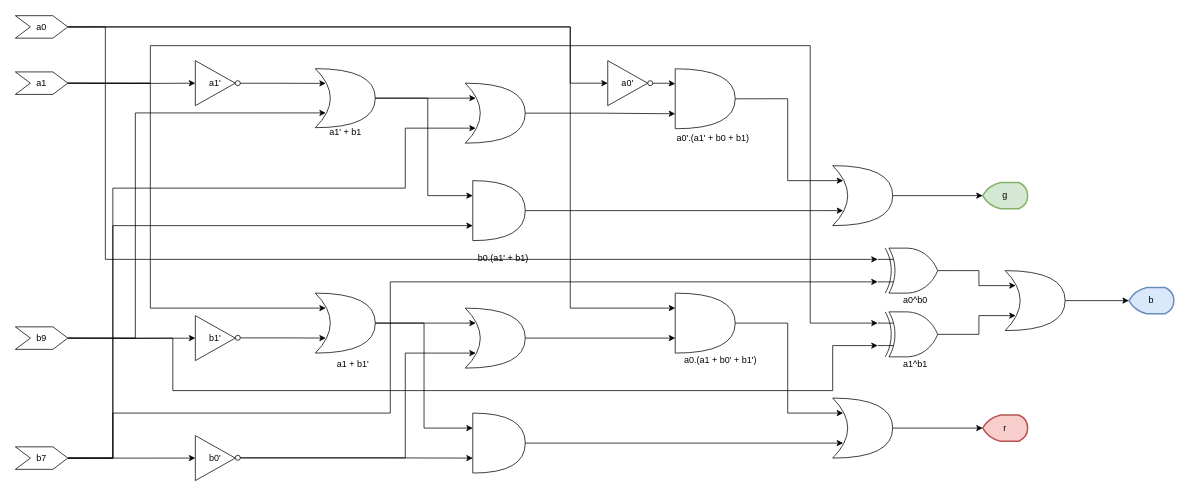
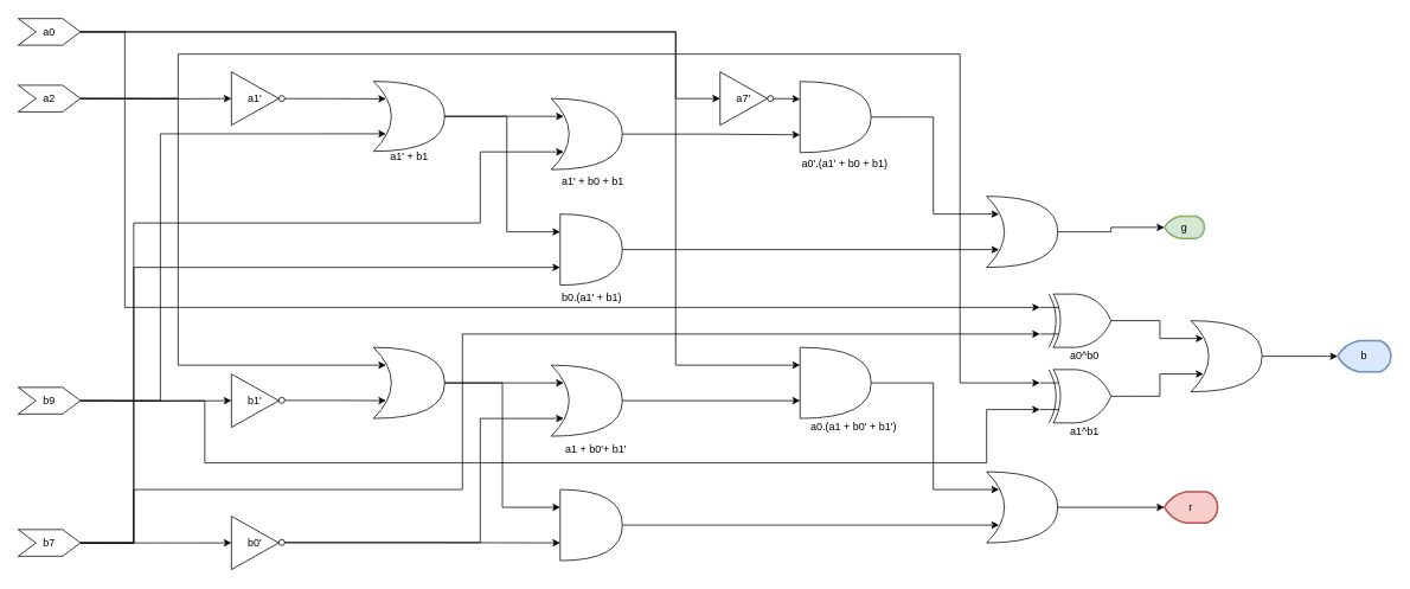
  <mxCell id="0" />
  <mxCell id="1" parent="0" />
  <mxCell id="2" style="edgeStyle=orthogonalEdgeStyle;rounded=0;orthogonalLoop=1;jettySize=auto;html=1;exitX=1;exitY=0.5;exitDx=0;exitDy=0;entryX=0;entryY=0.25;entryDx=0;entryDy=0;entryPerimeter=0;" parent="1" target="21" edge="1"><mxGeometry relative="1" as="geometry"><mxPoint x="860" y="410" as="targetPoint" /><Array as="points"><mxPoint x="760" y="35" /><mxPoint x="760" y="410" /></Array><mxPoint x="90" y="35" as="sourcePoint" /></mxGeometry></mxCell>
  <mxCell id="3" style="edgeStyle=orthogonalEdgeStyle;rounded=0;orthogonalLoop=1;jettySize=auto;html=1;exitX=1;exitY=0.5;exitDx=0;exitDy=0;entryX=0;entryY=0.5;entryDx=0;entryDy=0;" parent="1" target="47" edge="1"><mxGeometry relative="1" as="geometry"><Array as="points"><mxPoint x="760" y="35" /><mxPoint x="760" y="110" /></Array><mxPoint x="90" y="35" as="sourcePoint" /></mxGeometry></mxCell>
  <mxCell id="4" style="edgeStyle=orthogonalEdgeStyle;rounded=0;orthogonalLoop=1;jettySize=auto;html=1;entryX=0;entryY=0.5;entryDx=0;entryDy=0;strokeColor=#000000;" parent="1" target="11" edge="1"><mxGeometry relative="1" as="geometry"><Array as="points"><mxPoint x="130" y="610" /><mxPoint x="130" y="610" /></Array><mxPoint x="90" y="610.067" as="sourcePoint" /></mxGeometry></mxCell>
  <mxCell id="5" style="edgeStyle=orthogonalEdgeStyle;rounded=0;orthogonalLoop=1;jettySize=auto;html=1;entryX=0.175;entryY=0.75;entryDx=0;entryDy=0;entryPerimeter=0;strokeWidth=1;strokeColor=#000000;exitX=1;exitY=0.5;exitDx=0;exitDy=0;" parent="1" target="38" edge="1"><mxGeometry relative="1" as="geometry"><mxPoint x="590" y="360" as="targetPoint" /><Array as="points"><mxPoint x="150" y="610" /><mxPoint x="150" y="250" /><mxPoint x="540" y="250" /><mxPoint x="540" y="170" /></Array><mxPoint x="90" y="610" as="sourcePoint" /></mxGeometry></mxCell>
  <mxCell id="6" style="edgeStyle=orthogonalEdgeStyle;rounded=0;orthogonalLoop=1;jettySize=auto;html=1;entryX=0;entryY=0.5;entryDx=0;entryDy=0;strokeColor=#000000;" parent="1" target="14" edge="1"><mxGeometry relative="1" as="geometry"><mxPoint x="90" y="450" as="sourcePoint" /></mxGeometry></mxCell>
  <mxCell id="7" value="r" style="strokeWidth=2;html=1;shape=mxgraph.flowchart.display;whiteSpace=wrap;fillColor=#f8cecc;strokeColor=#b85450;" parent="1" vertex="1"><mxGeometry x="1310" y="552.5" width="60" height="35" as="geometry" /></mxCell>
- <mxCell id="8" value="g" style="strokeWidth=2;html=1;shape=mxgraph.flowchart.display;whiteSpace=wrap;fillColor=#d5e8d4;strokeColor=#82b366;" parent="1" vertex="1"><mxGeometry x="1310" y="242.5" width="60" height="35" as="geometry" /></mxCell>
+ <mxCell id="8" value="g" style="strokeWidth=2;html=1;shape=mxgraph.flowchart.display;whiteSpace=wrap;fillColor=#d5e8d4;strokeColor=#82b366;" parent="1" vertex="1"><mxGeometry x="1310" y="242.5" width="45" height="25" as="geometry" /></mxCell>
  <mxCell id="9" value="b" style="strokeWidth=2;html=1;shape=mxgraph.flowchart.display;whiteSpace=wrap;fillColor=#dae8fc;strokeColor=#6c8ebf;" parent="1" vertex="1"><mxGeometry x="1505" y="382.5" width="60" height="35" as="geometry" /></mxCell>
  <mxCell id="10" value="" style="group" parent="1" vertex="1" connectable="0"><mxGeometry y="580" width="60" height="60" as="geometry" x="260" /></mxCell>
  <mxCell id="11" value="b0'" style="triangle;whiteSpace=wrap;html=1;" parent="10" vertex="1"><mxGeometry width="53.333" height="60" as="geometry" /></mxCell>
  <mxCell id="12" value="" style="ellipse;whiteSpace=wrap;html=1;aspect=fixed;strokeColor=#000000;" parent="10" vertex="1"><mxGeometry x="53.333" y="26.25" width="6.667" height="6.667" as="geometry" /></mxCell>
  <mxCell id="13" value="" style="group;strokeColor=none;" parent="1" vertex="1" connectable="0"><mxGeometry y="420" width="60" height="60" as="geometry" x="260" /></mxCell>
  <mxCell id="14" value="b1'" style="triangle;whiteSpace=wrap;html=1;strokeColor=#000000;" parent="13" vertex="1"><mxGeometry width="53.333" height="60" as="geometry" /></mxCell>
  <mxCell id="15" value="" style="ellipse;whiteSpace=wrap;html=1;aspect=fixed;strokeColor=#000000;" parent="13" vertex="1"><mxGeometry x="53.333" y="26.25" width="6.667" height="6.667" as="geometry" /></mxCell>
  <mxCell id="16" style="edgeStyle=orthogonalEdgeStyle;rounded=0;orthogonalLoop=1;jettySize=auto;html=1;entryX=0.175;entryY=0.25;entryDx=0;entryDy=0;entryPerimeter=0;strokeColor=#000000;exitX=1;exitY=0.5;exitDx=0;exitDy=0;" parent="1" target="18" edge="1"><mxGeometry relative="1" as="geometry"><mxPoint x="90" y="110" as="sourcePoint" /><Array as="points"><mxPoint x="200" y="110" /><mxPoint x="200" y="410" /></Array></mxGeometry></mxCell>
  <mxCell id="17" value="" style="group;strokeColor=none;" parent="1" vertex="1" connectable="0"><mxGeometry x="420" y="390" width="100" height="110.0" as="geometry" /></mxCell>
  <mxCell id="18" value="" style="shape=xor;whiteSpace=wrap;html=1;strokeColor=default;" parent="17" vertex="1"><mxGeometry width="80" height="80" as="geometry" /></mxCell>
- <mxCell id="19" value="a1 + b1'" style="text;html=1;align=center;verticalAlign=middle;resizable=0;points=[];autosize=1;strokeColor=none;fillColor=none;" parent="17" vertex="1"><mxGeometry x="15" y="80" width="70" height="30" as="geometry" /></mxCell>
  <mxCell id="20" style="edgeStyle=orthogonalEdgeStyle;rounded=0;orthogonalLoop=1;jettySize=auto;html=1;exitX=1;exitY=0.5;exitDx=0;exitDy=0;strokeColor=#000000;entryX=0.175;entryY=0.75;entryDx=0;entryDy=0;entryPerimeter=0;" parent="1" target="37" edge="1"><mxGeometry relative="1" as="geometry"><mxPoint x="410" y="230" as="targetPoint" /><Array as="points"><mxPoint x="180" y="450" /><mxPoint x="180" y="150" /></Array><mxPoint x="90" y="450" as="sourcePoint" /></mxGeometry></mxCell>
  <mxCell id="21" value="" style="shape=or;whiteSpace=wrap;html=1;" parent="1" vertex="1"><mxGeometry x="900" y="390" width="80" height="80" as="geometry" /></mxCell>
  <mxCell id="22" value="" style="shape=or;whiteSpace=wrap;html=1;" parent="1" vertex="1"><mxGeometry x="630" y="550" width="70" height="80" as="geometry" /></mxCell>
  <mxCell id="23" style="edgeStyle=orthogonalEdgeStyle;rounded=0;orthogonalLoop=1;jettySize=auto;html=1;entryX=0.175;entryY=0.75;entryDx=0;entryDy=0;entryPerimeter=0;strokeColor=#000000;" parent="1" source="15" target="18" edge="1"><mxGeometry relative="1" as="geometry"><Array as="points"><mxPoint x="380" y="450" /><mxPoint x="380" y="450" /></Array></mxGeometry></mxCell>
  <mxCell id="24" value="a0'.(a1' + b0 + b1)" style="text;html=1;align=center;verticalAlign=middle;resizable=0;points=[];autosize=1;strokeColor=none;fillColor=none;" parent="1" vertex="1"><mxGeometry x="890" y="169.38" width="120" height="30" as="geometry" /></mxCell>
  <mxCell id="25" value="a0.(a1 + b0' + b1')" style="text;html=1;align=center;verticalAlign=middle;resizable=0;points=[];autosize=1;strokeColor=none;fillColor=none;" parent="1" vertex="1"><mxGeometry x="900" y="465" width="120" height="30" as="geometry" /></mxCell>
  <mxCell id="26" value="" style="shape=xor;whiteSpace=wrap;html=1;" parent="1" vertex="1"><mxGeometry x="620" y="410" width="80" height="80" as="geometry" /></mxCell>
  <mxCell id="27" style="edgeStyle=orthogonalEdgeStyle;rounded=0;orthogonalLoop=1;jettySize=auto;html=1;entryX=0.175;entryY=0.25;entryDx=0;entryDy=0;entryPerimeter=0;strokeColor=#000000;" parent="1" source="18" target="26" edge="1"><mxGeometry relative="1" as="geometry"><Array as="points"><mxPoint x="590" y="430" /><mxPoint x="590" y="430" /></Array></mxGeometry></mxCell>
  <mxCell id="28" style="edgeStyle=orthogonalEdgeStyle;rounded=0;orthogonalLoop=1;jettySize=auto;html=1;entryX=0.175;entryY=0.75;entryDx=0;entryDy=0;entryPerimeter=0;strokeColor=#000000;" parent="1" source="12" target="26" edge="1"><mxGeometry relative="1" as="geometry"><Array as="points"><mxPoint x="540" y="610" /><mxPoint x="540" y="470" /></Array></mxGeometry></mxCell>
+ <mxCell id="29" value="&lt;span style=&quot;color: rgb(0, 0, 0); font-family: Helvetica; font-size: 12px; font-style: normal; font-variant-ligatures: normal; font-variant-caps: normal; font-weight: 400; letter-spacing: normal; text-align: center; text-indent: 0px; text-transform: none; word-spacing: 0px; -webkit-text-stroke-width: 0px; white-space: nowrap; background-color: rgb(251, 251, 251); text-decoration-thickness: initial; text-decoration-style: initial; text-decoration-color: initial; float: none; display: inline !important;&quot;&gt;a1' + b0 + b1&lt;/span&gt;" style="text;whiteSpace=wrap;html=1;" parent="1" vertex="1"><mxGeometry x="630" y="190" width="130" height="40" as="geometry" /></mxCell>
+ <mxCell id="30" value="a1 + b0'+ b1'" style="text;html=1;align=center;verticalAlign=middle;resizable=0;points=[];autosize=1;strokeColor=none;fillColor=none;" parent="1" vertex="1"><mxGeometry x="625" y="490" width="90" height="30" as="geometry" /></mxCell>
  <mxCell id="31" style="edgeStyle=orthogonalEdgeStyle;rounded=0;orthogonalLoop=1;jettySize=auto;html=1;entryX=0;entryY=0.25;entryDx=0;entryDy=0;entryPerimeter=0;" parent="1" source="18" target="22" edge="1"><mxGeometry relative="1" as="geometry" /></mxCell>
  <mxCell id="32" style="edgeStyle=orthogonalEdgeStyle;rounded=0;orthogonalLoop=1;jettySize=auto;html=1;entryX=0;entryY=0.75;entryDx=0;entryDy=0;entryPerimeter=0;" parent="1" source="12" target="22" edge="1"><mxGeometry relative="1" as="geometry" /></mxCell>
  <mxCell id="33" value="a1'" style="triangle;whiteSpace=wrap;html=1;strokeColor=#000000;container=0;" parent="1" vertex="1"><mxGeometry y="80" width="53.333" height="60" as="geometry" x="260" /></mxCell>
  <mxCell id="34" value="" style="ellipse;whiteSpace=wrap;html=1;aspect=fixed;strokeColor=#000000;container=0;" parent="1" vertex="1"><mxGeometry x="313.333" y="106.67" width="6.667" height="6.667" as="geometry" /></mxCell>
  <mxCell id="35" style="edgeStyle=orthogonalEdgeStyle;rounded=0;orthogonalLoop=1;jettySize=auto;html=1;strokeColor=#000000;entryX=0;entryY=0.5;entryDx=0;entryDy=0;" parent="1" target="33" edge="1"><mxGeometry relative="1" as="geometry"><mxPoint y="135" as="targetPoint" x="260" /><mxPoint x="90" y="110" as="sourcePoint" /></mxGeometry></mxCell>
  <mxCell id="36" value="a1' + b1" style="text;html=1;align=center;verticalAlign=middle;resizable=0;points=[];autosize=1;strokeColor=none;fillColor=none;container=0;" parent="1" vertex="1"><mxGeometry x="425" y="160" width="70" height="30" as="geometry" /></mxCell>
  <mxCell id="37" value="" style="shape=xor;whiteSpace=wrap;html=1;strokeColor=#000000;container=0;" parent="1" vertex="1"><mxGeometry x="420" y="90.63" width="80" height="78.75" as="geometry" /></mxCell>
  <mxCell id="38" value="" style="shape=xor;whiteSpace=wrap;html=1;container=0;" parent="1" vertex="1"><mxGeometry x="620" y="110" width="80" height="80" as="geometry" /></mxCell>
  <mxCell id="39" style="edgeStyle=orthogonalEdgeStyle;rounded=0;orthogonalLoop=1;jettySize=auto;html=1;entryX=0.175;entryY=0.25;entryDx=0;entryDy=0;entryPerimeter=0;" parent="1" source="34" target="37" edge="1"><mxGeometry relative="1" as="geometry" /></mxCell>
  <mxCell id="40" style="edgeStyle=orthogonalEdgeStyle;rounded=0;orthogonalLoop=1;jettySize=auto;html=1;exitX=1;exitY=0.5;exitDx=0;exitDy=0;exitPerimeter=0;entryX=0.175;entryY=0.25;entryDx=0;entryDy=0;entryPerimeter=0;" parent="1" source="37" target="38" edge="1"><mxGeometry relative="1" as="geometry" /></mxCell>
  <mxCell id="41" value="" style="shape=or;whiteSpace=wrap;html=1;" parent="1" vertex="1"><mxGeometry x="630" y="240" width="70" height="80" as="geometry" /></mxCell>
  <mxCell id="42" style="edgeStyle=orthogonalEdgeStyle;rounded=0;orthogonalLoop=1;jettySize=auto;html=1;entryX=0;entryY=0.25;entryDx=0;entryDy=0;entryPerimeter=0;" parent="1" source="37" target="41" edge="1"><mxGeometry relative="1" as="geometry"><Array as="points"><mxPoint x="570" y="130" /><mxPoint x="570" y="260" /></Array></mxGeometry></mxCell>
  <mxCell id="43" style="edgeStyle=orthogonalEdgeStyle;rounded=0;orthogonalLoop=1;jettySize=auto;html=1;entryX=0;entryY=0.75;entryDx=0;entryDy=0;entryPerimeter=0;" parent="1" target="41" edge="1"><mxGeometry relative="1" as="geometry"><Array as="points"><mxPoint x="150" y="610" /><mxPoint x="150" y="300" /></Array><mxPoint x="90" y="610.067" as="sourcePoint" /></mxGeometry></mxCell>
- <mxCell id="44" value="&lt;span style=&quot;color: rgb(0, 0, 0); font-family: Helvetica; font-size: 12px; font-style: normal; font-variant-ligatures: normal; font-variant-caps: normal; font-weight: 400; letter-spacing: normal; text-align: center; text-indent: 0px; text-transform: none; word-spacing: 0px; -webkit-text-stroke-width: 0px; white-space: nowrap; background-color: rgb(251, 251, 251); text-decoration-thickness: initial; text-decoration-style: initial; text-decoration-color: initial; float: none; display: inline !important;&quot;&gt;b0.(a1' + b1)&lt;/span&gt;" style="text;whiteSpace=wrap;html=1;" parent="1" vertex="1"><mxGeometry x="635" y="330" width="80" height="40" as="geometry" /></mxCell>
+ <mxCell id="44" value="&lt;span style=&quot;color: rgb(0, 0, 0); font-family: Helvetica; font-size: 12px; font-style: normal; font-variant-ligatures: normal; font-variant-caps: normal; font-weight: 400; letter-spacing: normal; text-align: center; text-indent: 0px; text-transform: none; word-spacing: 0px; -webkit-text-stroke-width: 0px; white-space: nowrap; background-color: rgb(251, 251, 251); text-decoration-thickness: initial; text-decoration-style: initial; text-decoration-color: initial; float: none; display: inline !important;&quot;&gt;b0.(a1' + b1)&lt;/span&gt;" style="text;whiteSpace=wrap;html=1;" parent="1" vertex="1"><mxGeometry x="630" y="320" width="80" height="40" as="geometry" /></mxCell>
  <mxCell id="45" style="edgeStyle=orthogonalEdgeStyle;rounded=0;orthogonalLoop=1;jettySize=auto;html=1;entryX=0;entryY=0.75;entryDx=0;entryDy=0;entryPerimeter=0;" parent="1" source="26" target="21" edge="1"><mxGeometry relative="1" as="geometry" /></mxCell>
  <mxCell id="46" value="" style="shape=or;whiteSpace=wrap;html=1;" parent="1" vertex="1"><mxGeometry x="900" y="90.84" width="80" height="80" as="geometry" /></mxCell>
- <mxCell id="47" value="a0'" style="triangle;whiteSpace=wrap;html=1;strokeColor=#000000;container=0;" parent="1" vertex="1"><mxGeometry x="810" y="80" width="53.333" height="60" as="geometry" /></mxCell>
+ <mxCell id="47" value="a7'" style="triangle;whiteSpace=wrap;html=1;strokeColor=#000000;container=0;" parent="1" vertex="1"><mxGeometry x="810" y="80" width="53.333" height="60" as="geometry" /></mxCell>
  <mxCell id="48" style="edgeStyle=orthogonalEdgeStyle;rounded=0;orthogonalLoop=1;jettySize=auto;html=1;entryX=0;entryY=0.25;entryDx=0;entryDy=0;entryPerimeter=0;" parent="1" source="50" target="46" edge="1"><mxGeometry relative="1" as="geometry" /></mxCell>
  <mxCell id="49" style="edgeStyle=orthogonalEdgeStyle;rounded=0;orthogonalLoop=1;jettySize=auto;html=1;exitX=1;exitY=0.5;exitDx=0;exitDy=0;exitPerimeter=0;entryX=0;entryY=0.75;entryDx=0;entryDy=0;entryPerimeter=0;" parent="1" source="38" target="46" edge="1"><mxGeometry relative="1" as="geometry" /></mxCell>
  <mxCell id="50" value="" style="ellipse;whiteSpace=wrap;html=1;aspect=fixed;strokeColor=#000000;container=0;" parent="1" vertex="1"><mxGeometry x="863.333" y="106.67" width="6.667" height="6.667" as="geometry" /></mxCell>
  <mxCell id="51" value="" style="shape=xor;whiteSpace=wrap;html=1;container=0;" parent="1" vertex="1"><mxGeometry x="1110" y="220" width="80" height="80" as="geometry" /></mxCell>
  <mxCell id="52" style="edgeStyle=orthogonalEdgeStyle;rounded=0;orthogonalLoop=1;jettySize=auto;html=1;exitX=1;exitY=0.5;exitDx=0;exitDy=0;exitPerimeter=0;entryX=0.175;entryY=0.25;entryDx=0;entryDy=0;entryPerimeter=0;" parent="1" source="46" target="51" edge="1"><mxGeometry relative="1" as="geometry"><Array as="points"><mxPoint x="1050" y="131" /><mxPoint x="1050" y="240" /></Array></mxGeometry></mxCell>
  <mxCell id="53" style="edgeStyle=orthogonalEdgeStyle;rounded=0;orthogonalLoop=1;jettySize=auto;html=1;entryX=0.175;entryY=0.75;entryDx=0;entryDy=0;entryPerimeter=0;" parent="1" source="41" target="51" edge="1"><mxGeometry relative="1" as="geometry"><Array as="points"><mxPoint x="1090" y="280" /><mxPoint x="1090" y="280" /></Array></mxGeometry></mxCell>
  <mxCell id="54" style="edgeStyle=orthogonalEdgeStyle;rounded=0;orthogonalLoop=1;jettySize=auto;html=1;entryX=0;entryY=0.5;entryDx=0;entryDy=0;entryPerimeter=0;" parent="1" source="51" target="8" edge="1"><mxGeometry relative="1" as="geometry" /></mxCell>
  <mxCell id="55" value="" style="shape=xor;whiteSpace=wrap;html=1;container=0;" parent="1" vertex="1"><mxGeometry x="1110" y="530" width="80" height="80" as="geometry" /></mxCell>
  <mxCell id="56" style="edgeStyle=orthogonalEdgeStyle;rounded=0;orthogonalLoop=1;jettySize=auto;html=1;exitX=1;exitY=0.5;exitDx=0;exitDy=0;exitPerimeter=0;entryX=0.175;entryY=0.75;entryDx=0;entryDy=0;entryPerimeter=0;" parent="1" source="22" target="55" edge="1"><mxGeometry relative="1" as="geometry" /></mxCell>
  <mxCell id="57" style="edgeStyle=orthogonalEdgeStyle;rounded=0;orthogonalLoop=1;jettySize=auto;html=1;entryX=0.175;entryY=0.25;entryDx=0;entryDy=0;entryPerimeter=0;" parent="1" source="21" target="55" edge="1"><mxGeometry relative="1" as="geometry"><Array as="points"><mxPoint x="1050" y="430" /><mxPoint x="1050" y="550" /></Array></mxGeometry></mxCell>
  <mxCell id="58" style="edgeStyle=orthogonalEdgeStyle;rounded=0;orthogonalLoop=1;jettySize=auto;html=1;exitX=1;exitY=0.5;exitDx=0;exitDy=0;exitPerimeter=0;entryX=0;entryY=0.5;entryDx=0;entryDy=0;entryPerimeter=0;" parent="1" source="55" target="7" edge="1"><mxGeometry relative="1" as="geometry" /></mxCell>
  <mxCell id="59" value="" style="verticalLabelPosition=bottom;shadow=0;dashed=0;align=center;html=1;verticalAlign=top;shape=mxgraph.electrical.logic_gates.logic_gate;operation=xor;" parent="1" vertex="1"><mxGeometry x="1170" y="330" width="100" height="60" as="geometry" /></mxCell>
  <mxCell id="60" style="edgeStyle=orthogonalEdgeStyle;rounded=0;orthogonalLoop=1;jettySize=auto;html=1;entryX=0;entryY=0.25;entryDx=0;entryDy=0;entryPerimeter=0;" parent="1" target="59" edge="1"><mxGeometry relative="1" as="geometry"><Array as="points"><mxPoint x="140" y="35" /><mxPoint x="140" y="345" /></Array><mxPoint x="90" y="35.043" as="sourcePoint" /></mxGeometry></mxCell>
  <mxCell id="61" style="edgeStyle=orthogonalEdgeStyle;rounded=0;orthogonalLoop=1;jettySize=auto;html=1;entryX=0;entryY=0.75;entryDx=0;entryDy=0;entryPerimeter=0;exitX=1;exitY=0.5;exitDx=0;exitDy=0;" parent="1" source="74" target="59" edge="1"><mxGeometry relative="1" as="geometry"><Array as="points"><mxPoint x="150" y="610" /><mxPoint x="150" y="550" /><mxPoint x="520" y="550" /><mxPoint x="520" y="375" /></Array><mxPoint x="65.067" y="585" as="sourcePoint" /></mxGeometry></mxCell>
  <mxCell id="62" value="a0^b0" style="text;html=1;align=center;verticalAlign=middle;resizable=0;points=[];autosize=1;strokeColor=none;fillColor=none;" parent="1" vertex="1"><mxGeometry x="1190" y="385" width="60" height="30" as="geometry" /></mxCell>
  <mxCell id="63" value="" style="verticalLabelPosition=bottom;shadow=0;dashed=0;align=center;html=1;verticalAlign=top;shape=mxgraph.electrical.logic_gates.logic_gate;operation=xor;" parent="1" vertex="1"><mxGeometry x="1170" y="415" width="100" height="60" as="geometry" /></mxCell>
  <mxCell id="64" style="edgeStyle=orthogonalEdgeStyle;rounded=0;orthogonalLoop=1;jettySize=auto;html=1;exitX=1;exitY=0.5;exitDx=0;exitDy=0;entryX=0;entryY=0.25;entryDx=0;entryDy=0;entryPerimeter=0;" parent="1" target="63" edge="1"><mxGeometry relative="1" as="geometry"><Array as="points"><mxPoint x="200" y="110" /><mxPoint x="200" y="60" /><mxPoint x="1080" y="60" /><mxPoint x="1080" y="430" /></Array><mxPoint x="90" y="110" as="sourcePoint" /></mxGeometry></mxCell>
  <mxCell id="65" style="edgeStyle=orthogonalEdgeStyle;rounded=0;orthogonalLoop=1;jettySize=auto;html=1;exitX=1;exitY=0.5;exitDx=0;exitDy=0;entryX=0;entryY=0.75;entryDx=0;entryDy=0;entryPerimeter=0;" parent="1" target="63" edge="1"><mxGeometry relative="1" as="geometry"><Array as="points"><mxPoint x="230" y="450" /><mxPoint x="230" y="520" /><mxPoint x="1110" y="520" /></Array><mxPoint x="90" y="450" as="sourcePoint" /></mxGeometry></mxCell>
  <mxCell id="66" value="a1^b1" style="text;html=1;align=center;verticalAlign=middle;resizable=0;points=[];autosize=1;strokeColor=none;fillColor=none;" parent="1" vertex="1"><mxGeometry x="1190" y="470" width="60" height="30" as="geometry" /></mxCell>
  <mxCell id="67" value="" style="shape=xor;whiteSpace=wrap;html=1;container=0;" parent="1" vertex="1"><mxGeometry x="1340" y="360" width="80" height="80" as="geometry" /></mxCell>
  <mxCell id="68" style="edgeStyle=orthogonalEdgeStyle;rounded=0;orthogonalLoop=1;jettySize=auto;html=1;exitX=1;exitY=0.5;exitDx=0;exitDy=0;exitPerimeter=0;entryX=0.175;entryY=0.25;entryDx=0;entryDy=0;entryPerimeter=0;" parent="1" source="59" target="67" edge="1"><mxGeometry relative="1" as="geometry" /></mxCell>
  <mxCell id="69" style="edgeStyle=orthogonalEdgeStyle;rounded=0;orthogonalLoop=1;jettySize=auto;html=1;exitX=1;exitY=0.5;exitDx=0;exitDy=0;exitPerimeter=0;entryX=0.175;entryY=0.75;entryDx=0;entryDy=0;entryPerimeter=0;" parent="1" source="63" target="67" edge="1"><mxGeometry relative="1" as="geometry" /></mxCell>
  <mxCell id="70" style="edgeStyle=orthogonalEdgeStyle;rounded=0;orthogonalLoop=1;jettySize=auto;html=1;exitX=1;exitY=0.5;exitDx=0;exitDy=0;exitPerimeter=0;entryX=0;entryY=0.5;entryDx=0;entryDy=0;entryPerimeter=0;" parent="1" source="67" target="9" edge="1"><mxGeometry relative="1" as="geometry" /></mxCell>
  <mxCell id="71" value="a0" style="shape=step;perimeter=stepPerimeter;whiteSpace=wrap;html=1;fixedSize=1;" vertex="1" parent="1"><mxGeometry x="20" y="20" width="70" height="30" as="geometry" /></mxCell>
- <mxCell id="72" value="a1" style="shape=step;perimeter=stepPerimeter;whiteSpace=wrap;html=1;fixedSize=1;" vertex="1" parent="1"><mxGeometry x="20" y="95" width="70" height="30" as="geometry" /></mxCell>
+ <mxCell id="72" value="a2" style="shape=step;perimeter=stepPerimeter;whiteSpace=wrap;html=1;fixedSize=1;" vertex="1" parent="1"><mxGeometry x="20" y="95" width="70" height="30" as="geometry" /></mxCell>
  <mxCell id="73" value="&lt;div&gt;b9&lt;/div&gt;" style="shape=step;perimeter=stepPerimeter;whiteSpace=wrap;html=1;fixedSize=1;" vertex="1" parent="1"><mxGeometry x="20" y="435" width="70" height="30" as="geometry" /></mxCell>
  <mxCell id="74" value="b7" style="shape=step;perimeter=stepPerimeter;whiteSpace=wrap;html=1;fixedSize=1;" vertex="1" parent="1"><mxGeometry x="20" y="595" width="70" height="30" as="geometry" /></mxCell>
